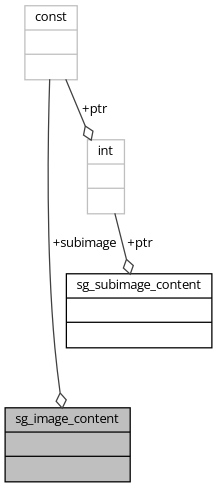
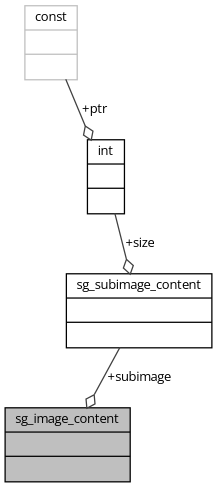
  digraph {
    fontname="Open Sans"
    node [color=black fontname="Open Sans" fontsize=10 shape=record]
    edge [arrowhead=odiamond color=grey25 fontname="Open Sans" fontsize=10 labelfontname=Helvetica labelfontsize=10 style=solid]
    n1 [fillcolor=grey75 fontcolor=black height=0.2 label="{sg_image_content\n||}" style=filled width=0.4]
    n2 [height=0.2 label="{sg_subimage_content\n||}" width=0.4]
-   n3 [color=grey75 height=0.2 label="{int\n||}" width=0.4]
+   n3 [height=0.2 label="{int\n||}" width=0.4]
    n4 [color=grey75 height=0.2 label="{const\n||}" width=0.4]
-   n4 -> n1 [label=" +subimage"]
-   n3 -> n2 [label=" +ptr"]
+   n2 -> n1 [label=" +subimage"]
+   n3 -> n2 [label=" +size"]
    n4 -> n3 [label=" +ptr"]
  }
